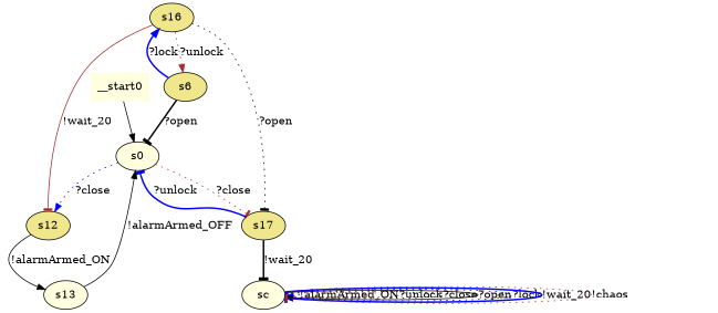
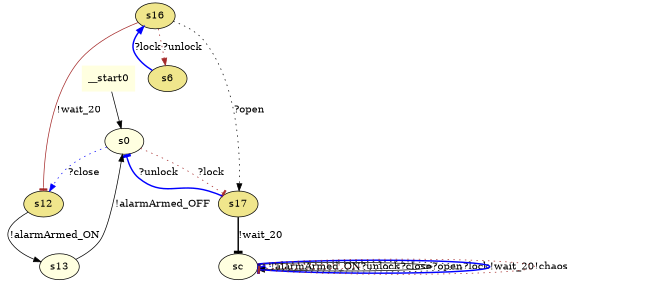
  digraph {
    node [fillcolor=lightyellow style=filled]
    edge [arrowhead=tee color=black style=dotted]
    n1 [label=s0]
    n2 [fillcolor=khaki label=s17]
    n3 [fillcolor=khaki label=s12]
    n4 [fillcolor=khaki label=s6]
    n5 [fillcolor=khaki label=s16]
    n6 [label=sc]
    n7 [label=s13]
    __start0 [shape=none]
-   n1 -> n2 [color=brown label="?close"]
+   n1 -> n2 [color=brown label="?lock"]
    n1 -> n3 [arrowhead=normal color=blue label="?close"]
    n2 -> n1 [color=blue label="?unlock" style=bold]
    n2 -> n6 [label="!wait_20" style=bold]
    n3 -> n7 [arrowhead=normal label="!alarmArmed_ON" style=solid]
-   n4 -> n1 [label="?open" style=bold]
    n4 -> n5 [arrowhead=normal color=blue label="?lock" style=bold]
-   n5 -> n2 [label="?open"]
+   n5 -> n2 [arrowhead=normal label="?open"]
    n5 -> n3 [color=brown label="!wait_20" style=solid]
    n5 -> n4 [arrowhead=normal color=brown label="?unlock"]
    n6 -> n6 [arrowhead=normal color=blue label="!alarmArmed_ON"]
    n6 -> n6 [color=brown label="?unlock"]
    n6 -> n6 [label="?close"]
    n6 -> n6 [label="?open" style=solid]
    n6 -> n6 [arrowhead=normal label="?lock"]
    n6 -> n6 [color=blue label="!wait_20" style=bold]
    n6 -> n6 [color=brown label="!chaos"]
    n7 -> n1 [arrowhead=normal label="!alarmArmed_OFF" style=solid]
    __start0 -> n1 [arrowhead=normal style=solid]
  }
